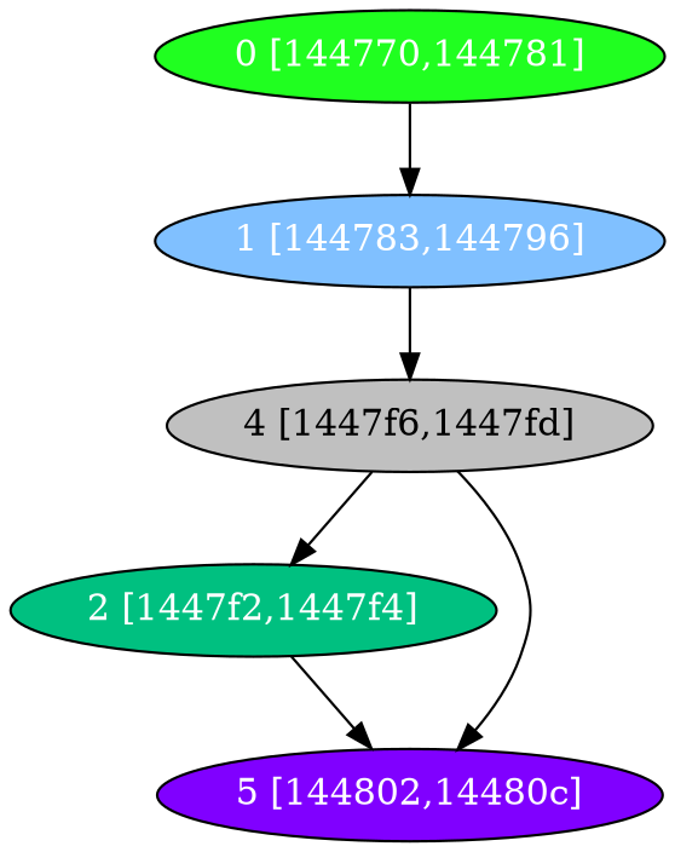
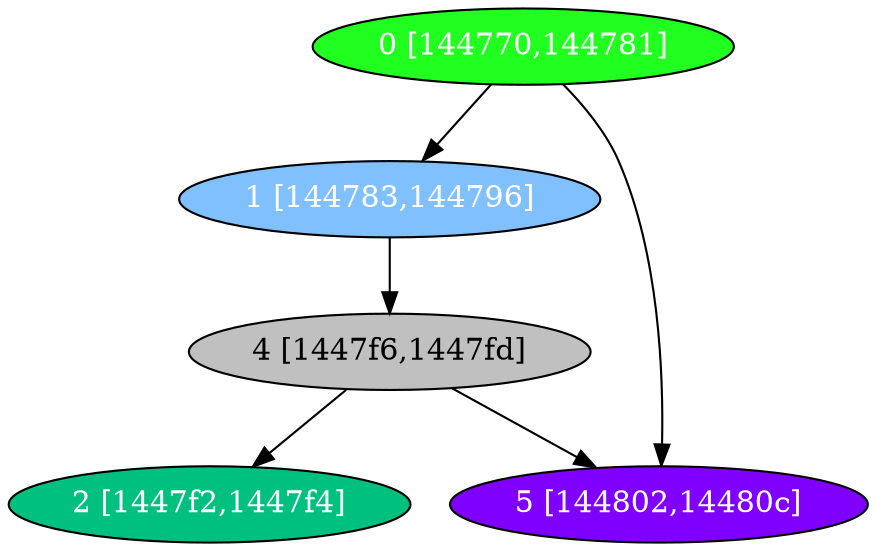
  digraph {
    node [fontcolor="#ffffff" shape=oval style=filled]
    n1 [fillcolor="#20FF20" label="0 [144770,144781]"]
    n2 [fillcolor="#80C0FF" label="1 [144783,144796]"]
    n3 [fillcolor="#C0C0C0" fontcolor="#000000" label="4 [1447f6,1447fd]"]
    n4 [fillcolor="#00C080" label="2 [1447f2,1447f4]"]
    n5 [fillcolor="#8000FF" label="5 [144802,14480c]"]
    n1 -> n2
    n2 -> n3
    n3 -> n4
    n3 -> n5
-   n4 -> n5
+   n1 -> n5
  }
